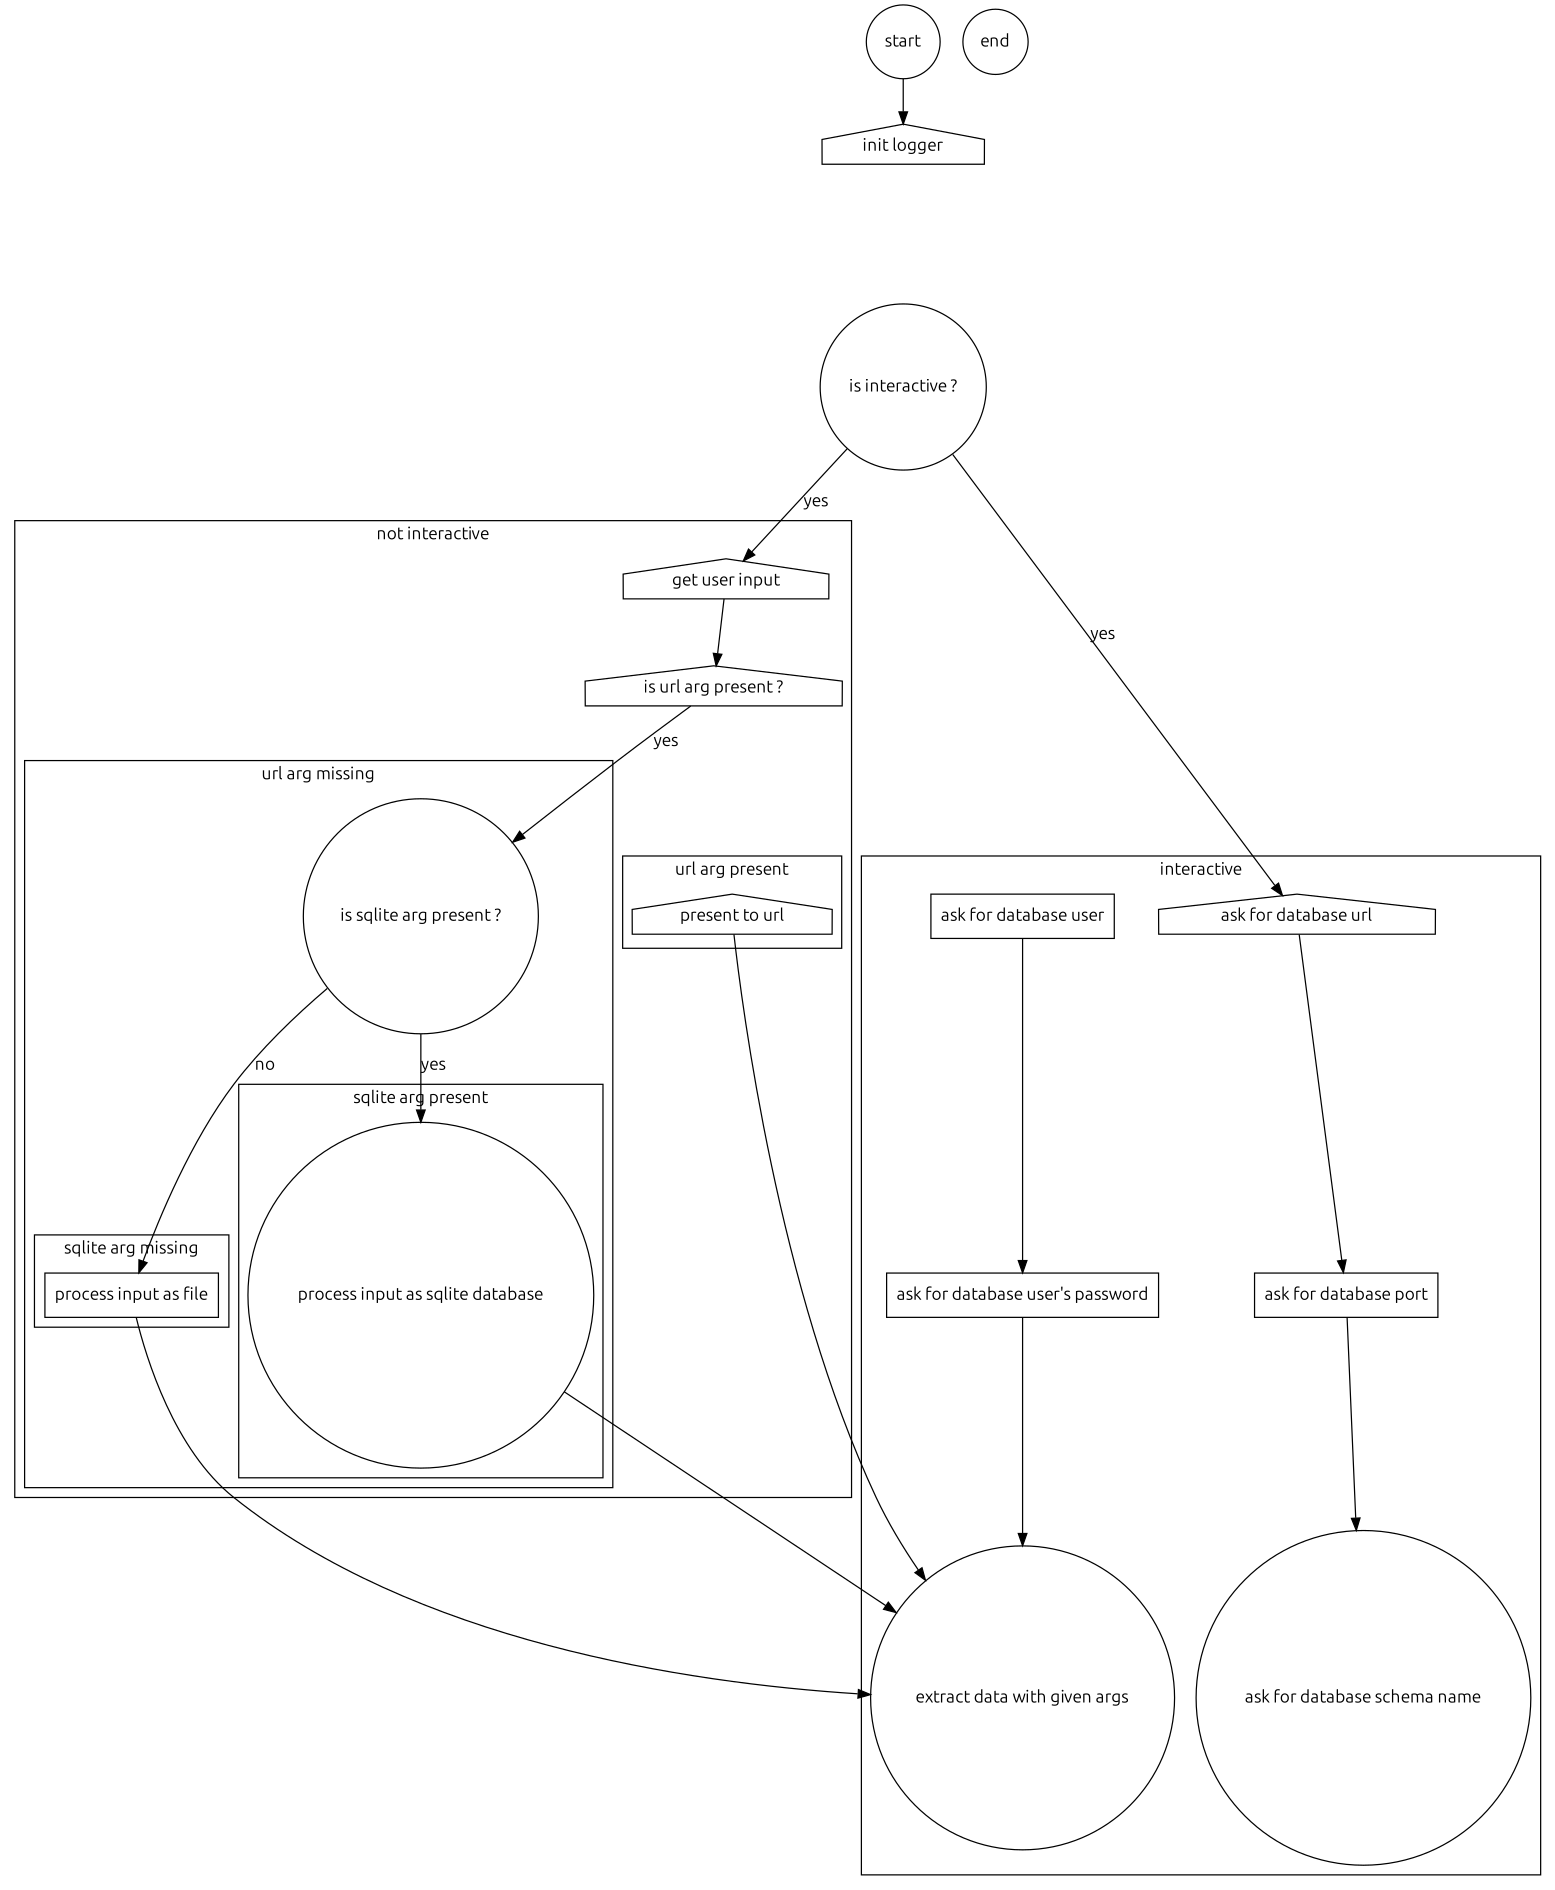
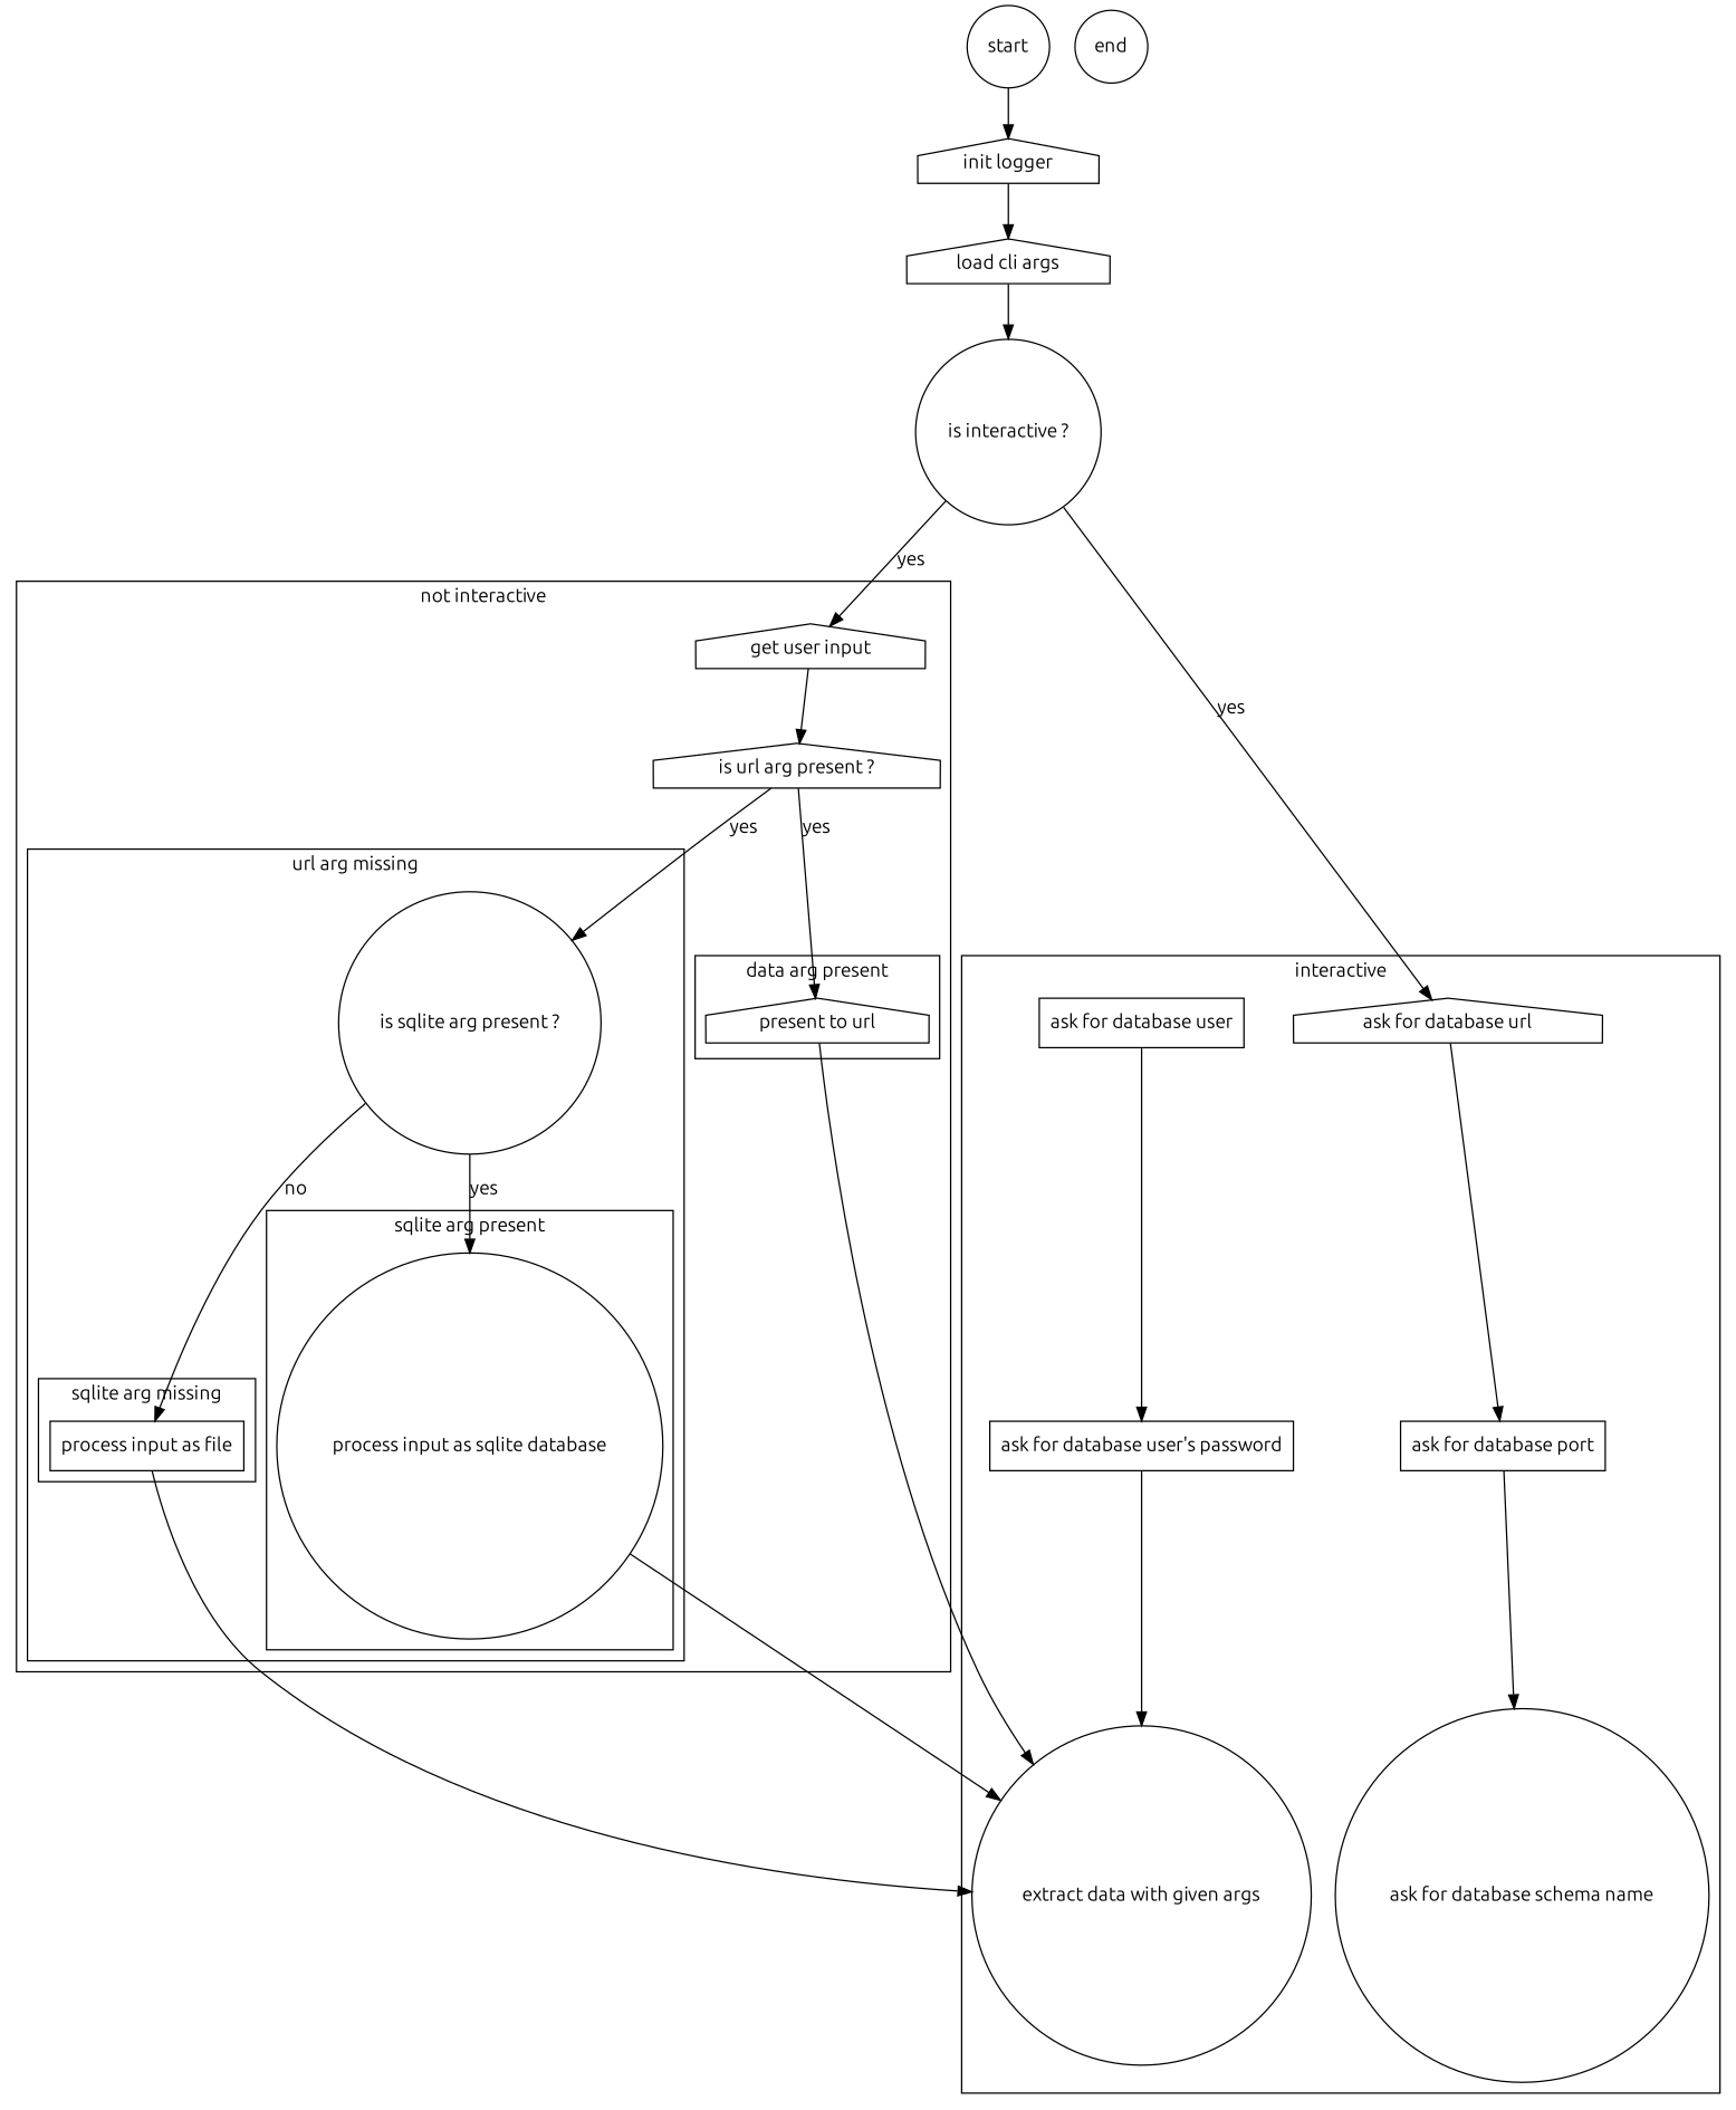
  digraph {
    fontname=Ubuntu
    node [fontname=Ubuntu shape=circle]
    edge [fontname=Ubuntu]
    "ask for database url" [shape=house]
    "ask for database port" [shape=box]
    "ask for database schema name"
    "ask for database user" [shape=box]
    "ask for database user's password" [shape=box]
    "extract data with given args"
    n7 [label="present to url" shape=house]
    "process input as file" [shape=box]
    "process input as sqlite database"
    "is sqlite arg present ?"
    "is url arg present ?" [shape=house]
    "get user input" [shape=house]
    "init logger" [shape=house]
    start
+   "load cli args" [shape=house]
    "is interactive ?"
    end
    subgraph cluster_1 {
      label=interactive
      "ask for database url"
      "ask for database port"
      "ask for database schema name"
      "ask for database user"
      "ask for database user's password"
      "extract data with given args"
    }
    subgraph cluster_2 {
      label="not interactive"
      "is url arg present ?"
      "get user input"
      subgraph cluster_3 {
-       label="url arg present"
+       label="data arg present"
        n7
      }
      subgraph cluster_4 {
        label="url arg missing"
        "is sqlite arg present ?"
        subgraph cluster_5 {
          label="sqlite arg missing"
          "process input as file"
        }
        subgraph cluster_6 {
          label="sqlite arg present"
          "process input as sqlite database"
        }
      }
    }
    "ask for database url" -> "ask for database port"
    "ask for database port" -> "ask for database schema name"
    "ask for database user" -> "ask for database user's password"
    "ask for database user's password" -> "extract data with given args"
    n7 -> "extract data with given args"
    "process input as file" -> "extract data with given args"
    "process input as sqlite database" -> "extract data with given args"
    "is sqlite arg present ?" -> "process input as file" [label=no]
    "is sqlite arg present ?" -> "process input as sqlite database" [label=yes]
+   "is url arg present ?" -> n7 [label=yes]
    "is url arg present ?" -> "is sqlite arg present ?" [label=yes]
    "get user input" -> "is url arg present ?"
+   "init logger" -> "load cli args"
    start -> "init logger"
+   "load cli args" -> "is interactive ?"
    "is interactive ?" -> "ask for database url" [label=yes]
    "is interactive ?" -> "get user input" [label=yes]
  }
